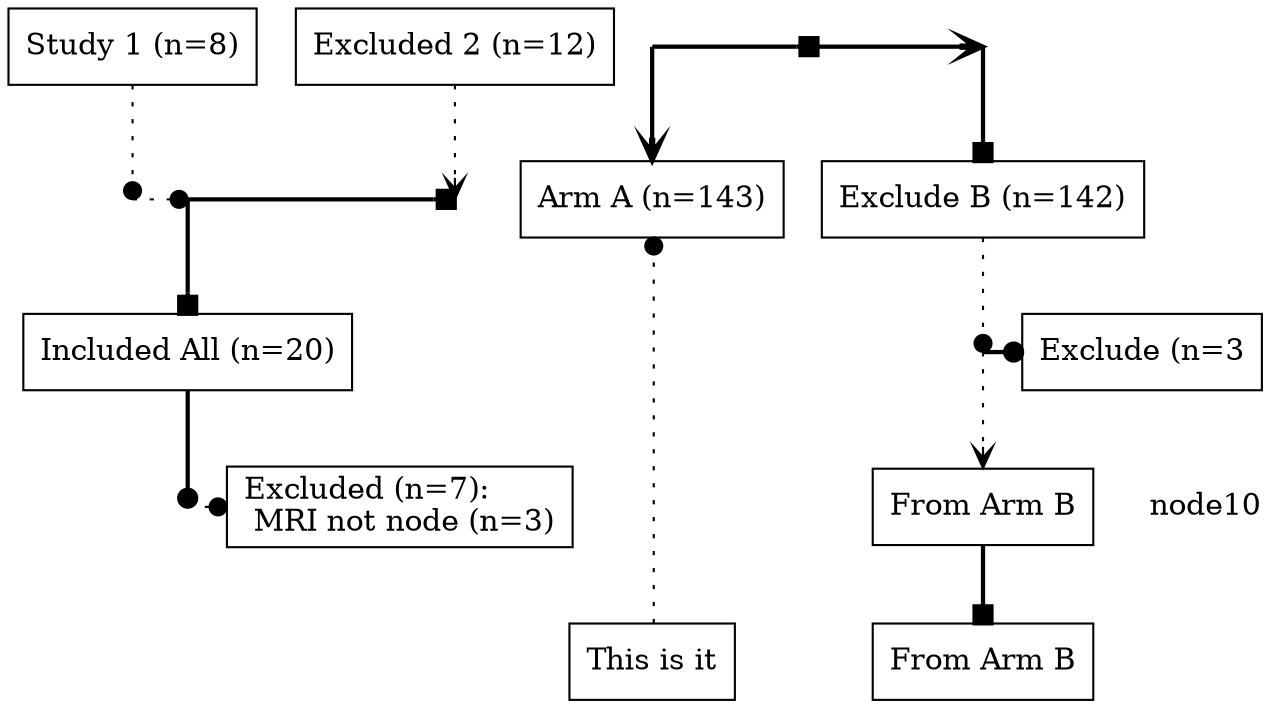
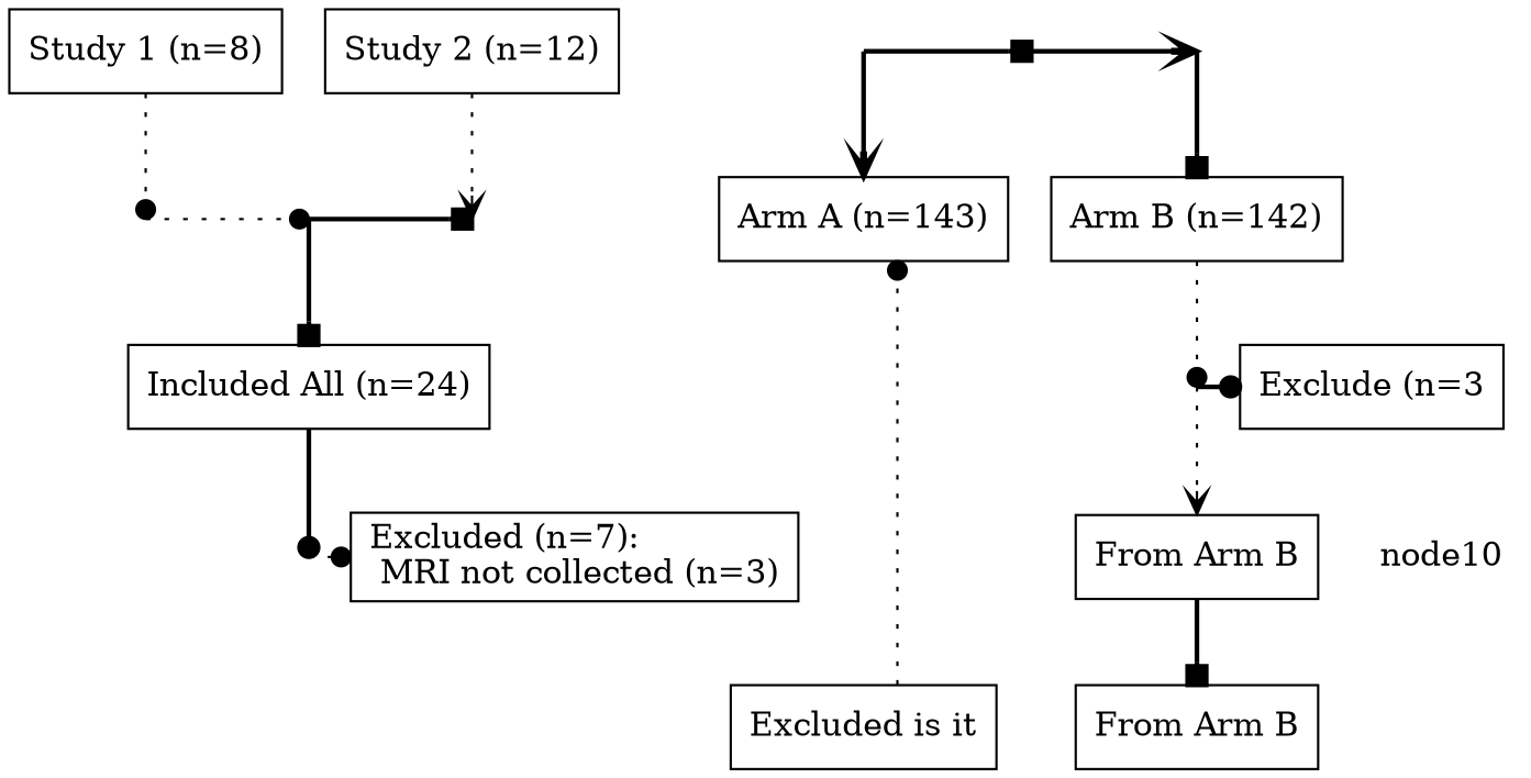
  digraph {
    splines=ortho
    node [group=A2 shape=rectangle]
    edge [arrowhead=dot style=bold]
    P1 [group=A1 shape=point style=invis width=0]
    P2 [group=B1 shape=point style=invis width=0]
    P3 [shape=point style=invis width=0]
    n4 [group=A1 label="Study 1 (n=8)"]
-   n5 [label="Excluded 2 (n=12)"]
-   n6 [group=B1 label="Included All (n=20)"]
-   n7 [label="Excluded (n=7):\l MRI not node (n=3)\l" group=""]
+   n5 [label="Study 2 (n=12)"]
+   n6 [group=B1 label="Included All (n=24)"]
+   n7 [label="Excluded (n=7):\l MRI not collected (n=3)\l" group=""]
    P4 [group=B1 shape=point style=invis width=0]
    P5 [group=A1 shape=point style=invis width=0]
    P6 [group=B1 shape=point style=invis width=0]
    P7 [shape=point style=invis width=0]
    n12 [group=A1 label="Arm A (n=143)"]
-   n13 [label="Exclude B (n=142)"]
+   n13 [label="Arm B (n=142)"]
    node10 [group=A1 height=0 shape=none width=0]
    n15 [label="From Arm B"]
    n16 [label="Exclude (n=3\l" group=""]
    P8 [shape=point style=invis width=0]
-   n18 [group=A1 label="This is it"]
+   n18 [group=A1 label="Excluded is it"]
    n19 [label="From Arm B"]
    subgraph sub_1 {
      rank=same
      rankdir=LR
      P1
      P2
      P3
    }
    subgraph sub_2 {
      rank=same
      rankdir=LR
      n4
      n5
    }
    subgraph sub_3 {
      rank=same
      rankdir=LR
      n6
    }
    subgraph sub_4 {
      rank=same
      rankdir=LR
      n7
      P4
    }
    subgraph sub_5 {
      rank=same
      rankdir=LR
      P5
      P6
      P7
    }
    subgraph sub_6 {
      rank=same
      rankdir=LR
      n12
      n13
    }
    subgraph sub_7 {
      rank=same
      rankdir=LR
      node10
      n15
    }
    subgraph sub_8 {
      rank=same
      rankdir=LR
      n16
      P8
    }
    subgraph sub_9 {
      rank=same
      rankdir=LR
      n18
      n19
    }
    P1 -> P2 [style=dotted]
    P2 -> P3 [arrowhead=box]
    P2 -> n6 [arrowhead=box]
    n4 -> P1 [style=dotted]
    n5 -> P3 [arrowhead=vee style=dotted]
    n6 -> P4
    P4 -> n7 [style=dotted]
    P5 -> P6 [arrowhead=box]
    P5 -> n12 [arrowhead=vee]
    P6 -> P7 [arrowhead=vee]
    P7 -> n13 [arrowhead=box]
    n13 -> P8 [style=dotted]
    n15 -> n19 [arrowhead=box]
    P8 -> n15 [arrowhead=vee style=dotted]
    P8 -> n16
    n18 -> n12 [style=dotted]
  }
